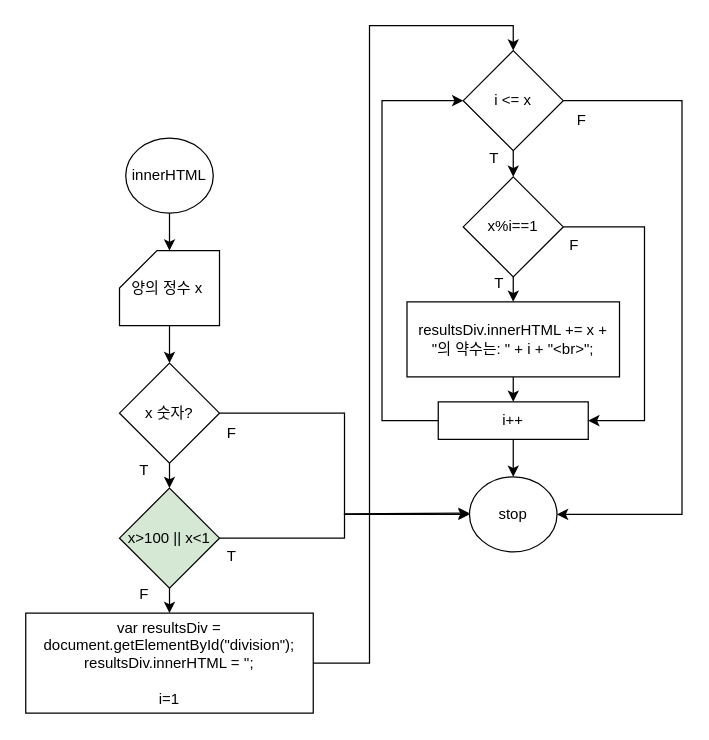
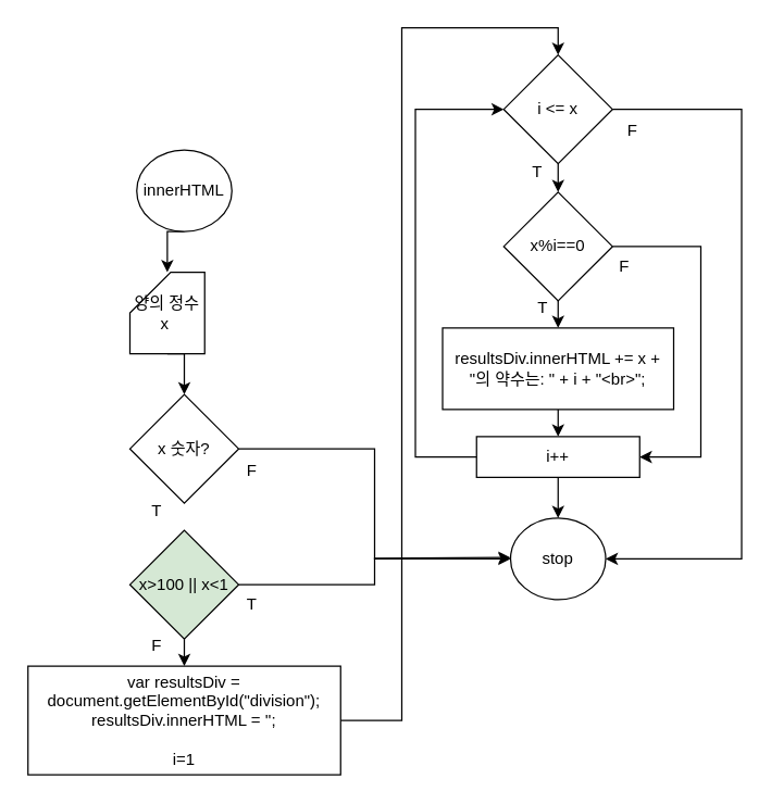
  <mxCell id="0" />
  <mxCell id="1" parent="0" />
  <mxCell id="2" style="edgeStyle=orthogonalEdgeStyle;rounded=0;orthogonalLoop=1;jettySize=auto;html=1;exitX=0.5;exitY=1;exitDx=0;exitDy=0;exitPerimeter=0;entryX=0.5;entryY=0;entryDx=0;entryDy=0;" edge="1" parent="1" source="3" target="6"><mxGeometry relative="1" as="geometry"><mxPoint x="135" y="290" as="targetPoint" /><Array as="points" /></mxGeometry></mxCell>
- <mxCell id="3" value="양의 정수 x&amp;nbsp;" style="shape=card;whiteSpace=wrap;html=1;" vertex="1" parent="1"><mxGeometry x="95" y="200" width="80" height="60" as="geometry" /></mxCell>
- <mxCell id="4" style="edgeStyle=orthogonalEdgeStyle;rounded=0;orthogonalLoop=1;jettySize=auto;html=1;exitX=0.5;exitY=1;exitDx=0;exitDy=0;entryX=0.5;entryY=0;entryDx=0;entryDy=0;" edge="1" parent="1" source="6" target="9"><mxGeometry relative="1" as="geometry" /></mxCell>
+ <mxCell id="3" value="양의 정수 x&amp;nbsp;" style="shape=card;whiteSpace=wrap;html=1;" vertex="1" parent="1"><mxGeometry x="95" y="200" width="55" height="60" as="geometry" /></mxCell>
  <mxCell id="5" style="edgeStyle=orthogonalEdgeStyle;rounded=0;orthogonalLoop=1;jettySize=auto;html=1;exitX=1;exitY=0.5;exitDx=0;exitDy=0;entryX=0;entryY=0.5;entryDx=0;entryDy=0;" edge="1" parent="1" source="6" target="23"><mxGeometry relative="1" as="geometry" /></mxCell>
  <mxCell id="6" value="x 숫자?" style="rhombus;whiteSpace=wrap;html=1;" vertex="1" parent="1"><mxGeometry x="95" y="290" width="80" height="80" as="geometry" /></mxCell>
  <mxCell id="7" style="edgeStyle=orthogonalEdgeStyle;rounded=0;orthogonalLoop=1;jettySize=auto;html=1;exitX=0.5;exitY=1;exitDx=0;exitDy=0;" edge="1" parent="1" source="9"><mxGeometry relative="1" as="geometry"><mxPoint x="135" y="490" as="targetPoint" /></mxGeometry></mxCell>
  <mxCell id="8" style="edgeStyle=orthogonalEdgeStyle;rounded=0;orthogonalLoop=1;jettySize=auto;html=1;exitX=1;exitY=0.5;exitDx=0;exitDy=0;" edge="1" parent="1" source="9"><mxGeometry relative="1" as="geometry"><mxPoint x="375" y="410" as="targetPoint" /></mxGeometry></mxCell>
  <mxCell id="9" value="x&amp;gt;100 || x&amp;lt;1" style="rhombus;whiteSpace=wrap;html=1;fillColor=#d5e8d4;" vertex="1" parent="1"><mxGeometry x="95" y="390" width="80" height="80" as="geometry" /></mxCell>
  <mxCell id="10" style="edgeStyle=orthogonalEdgeStyle;rounded=0;orthogonalLoop=1;jettySize=auto;html=1;exitX=1;exitY=0.5;exitDx=0;exitDy=0;entryX=0.5;entryY=0;entryDx=0;entryDy=0;" edge="1" parent="1" source="11" target="14"><mxGeometry relative="1" as="geometry"><Array as="points"><mxPoint x="295" y="530" /><mxPoint x="295" y="20" /><mxPoint x="410" y="20" /></Array></mxGeometry></mxCell>
  <mxCell id="11" value="&lt;div&gt;var resultsDiv = document.getElementById(&quot;division&quot;);&lt;/div&gt;&lt;div&gt;resultsDiv.innerHTML = '';&lt;/div&gt;&lt;div&gt;&lt;br&gt;&lt;/div&gt;&lt;div&gt;i=1&lt;/div&gt;" style="rounded=0;whiteSpace=wrap;html=1;" vertex="1" parent="1"><mxGeometry x="20" y="490" width="230" height="80" as="geometry" /></mxCell>
  <mxCell id="12" style="edgeStyle=orthogonalEdgeStyle;rounded=0;orthogonalLoop=1;jettySize=auto;html=1;exitX=0.5;exitY=1;exitDx=0;exitDy=0;entryX=0.5;entryY=0;entryDx=0;entryDy=0;" edge="1" parent="1" source="14" target="17"><mxGeometry relative="1" as="geometry" /></mxCell>
  <mxCell id="13" style="edgeStyle=orthogonalEdgeStyle;rounded=0;orthogonalLoop=1;jettySize=auto;html=1;exitX=1;exitY=0.5;exitDx=0;exitDy=0;entryX=1;entryY=0.5;entryDx=0;entryDy=0;" edge="1" parent="1" source="14" target="23"><mxGeometry relative="1" as="geometry"><Array as="points"><mxPoint x="545" y="80" /><mxPoint x="545" y="411" /></Array></mxGeometry></mxCell>
  <mxCell id="14" value="i &amp;lt;= x" style="rhombus;whiteSpace=wrap;html=1;" vertex="1" parent="1"><mxGeometry x="370" y="40" width="80" height="80" as="geometry" /></mxCell>
  <mxCell id="15" style="edgeStyle=orthogonalEdgeStyle;rounded=0;orthogonalLoop=1;jettySize=auto;html=1;exitX=0.5;exitY=1;exitDx=0;exitDy=0;entryX=0.5;entryY=0;entryDx=0;entryDy=0;" edge="1" parent="1" source="17" target="19"><mxGeometry relative="1" as="geometry" /></mxCell>
  <mxCell id="16" style="edgeStyle=orthogonalEdgeStyle;rounded=0;orthogonalLoop=1;jettySize=auto;html=1;exitX=1;exitY=0.5;exitDx=0;exitDy=0;entryX=1;entryY=0.5;entryDx=0;entryDy=0;" edge="1" parent="1" source="17" target="22"><mxGeometry relative="1" as="geometry"><Array as="points"><mxPoint x="515" y="181" /><mxPoint x="515" y="336" /></Array></mxGeometry></mxCell>
- <mxCell id="17" value="x%i==1" style="rhombus;whiteSpace=wrap;html=1;" vertex="1" parent="1"><mxGeometry x="370" y="141" width="80" height="80" as="geometry" /></mxCell>
+ <mxCell id="17" value="x%i==0" style="rhombus;whiteSpace=wrap;html=1;" vertex="1" parent="1"><mxGeometry x="370" y="141" width="80" height="80" as="geometry" /></mxCell>
  <mxCell id="18" style="edgeStyle=orthogonalEdgeStyle;rounded=0;orthogonalLoop=1;jettySize=auto;html=1;exitX=0.5;exitY=1;exitDx=0;exitDy=0;" edge="1" parent="1" source="19"><mxGeometry relative="1" as="geometry"><mxPoint x="410" y="321" as="targetPoint" /></mxGeometry></mxCell>
  <mxCell id="19" value="resultsDiv.innerHTML += x + &quot;의 약수는: &quot; + i + &quot;&amp;lt;br&amp;gt;&quot;;" style="rounded=0;whiteSpace=wrap;html=1;" vertex="1" parent="1"><mxGeometry x="325" y="241" width="170" height="60" as="geometry" /></mxCell>
  <mxCell id="20" style="edgeStyle=orthogonalEdgeStyle;rounded=0;orthogonalLoop=1;jettySize=auto;html=1;exitX=0.5;exitY=1;exitDx=0;exitDy=0;" edge="1" parent="1" source="22"><mxGeometry relative="1" as="geometry"><mxPoint x="410" y="381" as="targetPoint" /></mxGeometry></mxCell>
  <mxCell id="21" style="edgeStyle=orthogonalEdgeStyle;rounded=0;orthogonalLoop=1;jettySize=auto;html=1;exitX=0;exitY=0.5;exitDx=0;exitDy=0;entryX=0;entryY=0.5;entryDx=0;entryDy=0;" edge="1" parent="1" source="22" target="14"><mxGeometry relative="1" as="geometry"><Array as="points"><mxPoint x="305" y="336" /><mxPoint x="305" y="80" /></Array></mxGeometry></mxCell>
  <mxCell id="22" value="i++" style="rounded=0;whiteSpace=wrap;html=1;" vertex="1" parent="1"><mxGeometry x="350" y="321" width="120" height="30" as="geometry" /></mxCell>
  <mxCell id="23" value="stop" style="ellipse;whiteSpace=wrap;html=1;" vertex="1" parent="1"><mxGeometry x="375" y="381" width="70" height="60" as="geometry" /></mxCell>
  <mxCell id="24" style="edgeStyle=orthogonalEdgeStyle;rounded=0;orthogonalLoop=1;jettySize=auto;html=1;exitX=0.5;exitY=1;exitDx=0;exitDy=0;entryX=0.5;entryY=0;entryDx=0;entryDy=0;entryPerimeter=0;" edge="1" parent="1" source="25" target="3"><mxGeometry relative="1" as="geometry" /></mxCell>
  <mxCell id="25" value="innerHTML" style="ellipse;whiteSpace=wrap;html=1;" vertex="1" parent="1"><mxGeometry x="100" y="110" width="70" height="60" as="geometry" /></mxCell>
  <mxCell id="26" value="T" style="text;html=1;strokeColor=none;fillColor=none;align=center;verticalAlign=middle;whiteSpace=wrap;rounded=0;" vertex="1" parent="1"><mxGeometry x="85" y="361" width="60" height="30" as="geometry" /></mxCell>
  <mxCell id="27" value="F" style="text;html=1;strokeColor=none;fillColor=none;align=center;verticalAlign=middle;whiteSpace=wrap;rounded=0;" vertex="1" parent="1"><mxGeometry x="155" y="331" width="60" height="30" as="geometry" /></mxCell>
  <mxCell id="28" value="T" style="text;html=1;strokeColor=none;fillColor=none;align=center;verticalAlign=middle;whiteSpace=wrap;rounded=0;" vertex="1" parent="1"><mxGeometry x="155" y="430" width="60" height="30" as="geometry" /></mxCell>
  <mxCell id="29" value="T" style="text;html=1;strokeColor=none;fillColor=none;align=center;verticalAlign=middle;whiteSpace=wrap;rounded=0;" vertex="1" parent="1"><mxGeometry x="365" y="111" width="60" height="30" as="geometry" /></mxCell>
  <mxCell id="30" value="T" style="text;html=1;strokeColor=none;fillColor=none;align=center;verticalAlign=middle;whiteSpace=wrap;rounded=0;" vertex="1" parent="1"><mxGeometry x="369" y="211" width="60" height="30" as="geometry" /></mxCell>
  <mxCell id="31" value="F" style="text;html=1;strokeColor=none;fillColor=none;align=center;verticalAlign=middle;whiteSpace=wrap;rounded=0;" vertex="1" parent="1"><mxGeometry x="429" y="181" width="60" height="30" as="geometry" /></mxCell>
  <mxCell id="32" value="F" style="text;html=1;strokeColor=none;fillColor=none;align=center;verticalAlign=middle;whiteSpace=wrap;rounded=0;" vertex="1" parent="1"><mxGeometry x="85" y="460" width="60" height="30" as="geometry" /></mxCell>
  <mxCell id="33" value="F" style="text;html=1;strokeColor=none;fillColor=none;align=center;verticalAlign=middle;whiteSpace=wrap;rounded=0;" vertex="1" parent="1"><mxGeometry x="435" y="81" width="60" height="30" as="geometry" /></mxCell>
